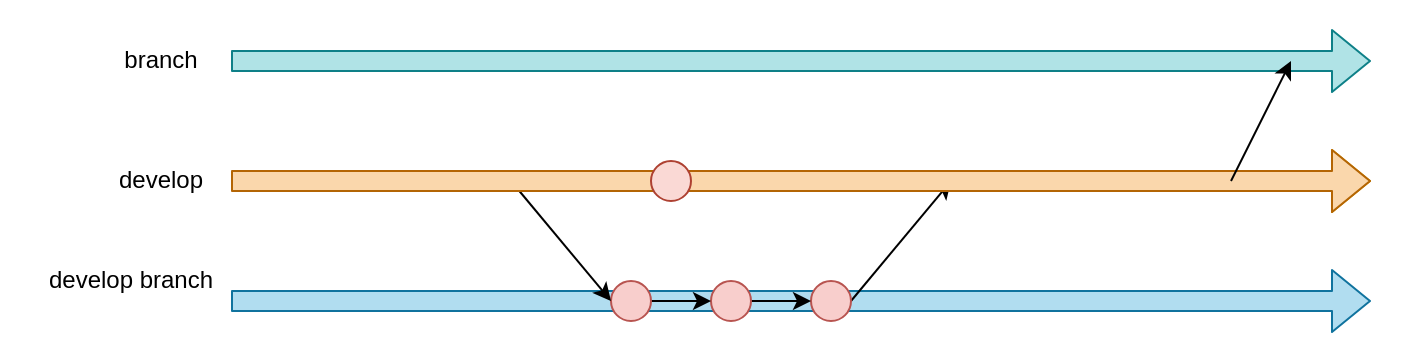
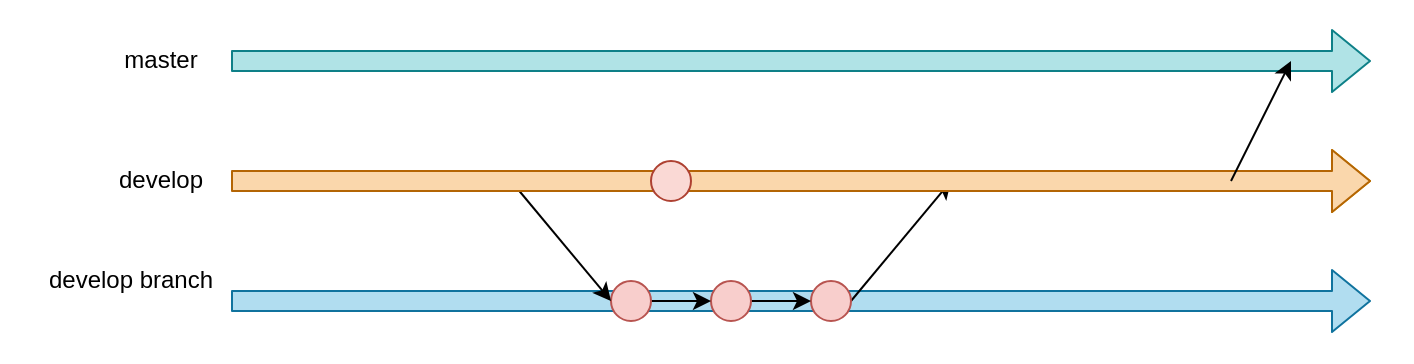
  <mxCell id="0" />
  <mxCell id="1" parent="0" />
  <mxCell id="2" value="" style="shape=flexArrow;endArrow=classic;html=1;fillColor=#b0e3e6;strokeColor=#0e8088;" edge="1" parent="1"><mxGeometry width="50" height="50" relative="1" as="geometry"><mxPoint x="115" y="30" as="sourcePoint" /><mxPoint x="685" y="30" as="targetPoint" /></mxGeometry></mxCell>
  <mxCell id="3" value="" style="shape=flexArrow;endArrow=classic;html=1;fillColor=#ffe6cc;strokeColor=#d79b00;" edge="1" parent="1" source="18"><mxGeometry width="50" height="50" relative="1" as="geometry"><mxPoint x="115" y="90" as="sourcePoint" /><mxPoint x="685" y="90" as="targetPoint" /></mxGeometry></mxCell>
  <mxCell id="4" value="develop" style="text;html=1;align=center;verticalAlign=middle;resizable=0;points=[];autosize=1;" vertex="1" parent="1"><mxGeometry x="50" y="80" width="60" height="20" as="geometry" /></mxCell>
- <mxCell id="5" value="branch" style="text;html=1;align=center;verticalAlign=middle;resizable=0;points=[];autosize=1;" vertex="1" parent="1"><mxGeometry x="55" y="20" width="50" height="20" as="geometry" /></mxCell>
+ <mxCell id="5" value="master" style="text;html=1;align=center;verticalAlign=middle;resizable=0;points=[];autosize=1;" vertex="1" parent="1"><mxGeometry x="55" y="20" width="50" height="20" as="geometry" /></mxCell>
  <mxCell id="6" value="develop branch" style="text;html=1;align=center;verticalAlign=middle;resizable=0;points=[];autosize=1;" vertex="1" parent="1"><mxGeometry x="20" y="130" width="90" height="20" as="geometry" /></mxCell>
  <mxCell id="7" style="edgeStyle=orthogonalEdgeStyle;rounded=0;orthogonalLoop=1;jettySize=auto;html=1;exitX=1;exitY=0.5;exitDx=0;exitDy=0;" edge="1" parent="1" source="15"><mxGeometry relative="1" as="geometry"><mxPoint x="355" y="150" as="targetPoint" /></mxGeometry></mxCell>
  <mxCell id="8" value="" style="edgeStyle=orthogonalEdgeStyle;rounded=0;orthogonalLoop=1;jettySize=auto;html=1;" edge="1" parent="1" source="11" target="15"><mxGeometry relative="1" as="geometry" /></mxCell>
  <mxCell id="9" value="" style="shape=flexArrow;endArrow=classic;html=1;fillColor=#b1ddf0;strokeColor=#10739e;" edge="1" parent="1"><mxGeometry width="50" height="50" relative="1" as="geometry"><mxPoint x="115" y="150" as="sourcePoint" /><mxPoint x="685" y="150" as="targetPoint" /></mxGeometry></mxCell>
  <mxCell id="10" style="rounded=0;orthogonalLoop=1;jettySize=auto;html=1;exitX=1;exitY=0.5;exitDx=0;exitDy=0;" edge="1" parent="1" source="11"><mxGeometry relative="1" as="geometry"><mxPoint x="475" y="90" as="targetPoint" /></mxGeometry></mxCell>
  <mxCell id="11" value="" style="ellipse;whiteSpace=wrap;html=1;aspect=fixed;fillColor=#f8cecc;strokeColor=#b85450;" vertex="1" parent="1"><mxGeometry x="405" y="140" width="20" height="20" as="geometry" /></mxCell>
  <mxCell id="12" style="edgeStyle=orthogonalEdgeStyle;rounded=0;orthogonalLoop=1;jettySize=auto;html=1;exitX=1;exitY=0.5;exitDx=0;exitDy=0;" edge="1" parent="1" source="13"><mxGeometry relative="1" as="geometry"><mxPoint x="405" y="150" as="targetPoint" /></mxGeometry></mxCell>
  <mxCell id="13" value="" style="ellipse;whiteSpace=wrap;html=1;aspect=fixed;fillColor=#f8cecc;strokeColor=#b85450;" vertex="1" parent="1"><mxGeometry x="355" y="140" width="20" height="20" as="geometry" /></mxCell>
  <mxCell id="14" style="edgeStyle=orthogonalEdgeStyle;rounded=0;orthogonalLoop=1;jettySize=auto;html=1;exitX=1;exitY=0.5;exitDx=0;exitDy=0;entryX=0;entryY=0.5;entryDx=0;entryDy=0;" edge="1" parent="1" source="15" target="13"><mxGeometry relative="1" as="geometry" /></mxCell>
  <mxCell id="15" value="" style="ellipse;whiteSpace=wrap;html=1;aspect=fixed;fillColor=#f8cecc;strokeColor=#b85450;" vertex="1" parent="1"><mxGeometry x="305" y="140" width="20" height="20" as="geometry" /></mxCell>
  <mxCell id="16" value="" style="endArrow=classic;html=1;" edge="1" parent="1"><mxGeometry width="50" height="50" relative="1" as="geometry"><mxPoint x="255" y="90" as="sourcePoint" /><mxPoint x="305" y="150" as="targetPoint" /></mxGeometry></mxCell>
  <mxCell id="17" value="" style="shape=flexArrow;endArrow=classic;html=1;fillColor=#fad7ac;strokeColor=#b46504;" edge="1" parent="1"><mxGeometry width="50" height="50" relative="1" as="geometry"><mxPoint x="115" y="90" as="sourcePoint" /><mxPoint x="685" y="90" as="targetPoint" /></mxGeometry></mxCell>
  <mxCell id="18" value="" style="ellipse;whiteSpace=wrap;html=1;aspect=fixed;fillColor=#fad9d5;strokeColor=#ae4132;" vertex="1" parent="1"><mxGeometry x="325" y="80" width="20" height="20" as="geometry" /></mxCell>
  <mxCell id="19" value="" style="endArrow=classic;startArrow=none;html=1;startFill=0;" edge="1" parent="1"><mxGeometry width="50" height="50" relative="1" as="geometry"><mxPoint x="615" y="90" as="sourcePoint" /><mxPoint x="645" y="30" as="targetPoint" /></mxGeometry></mxCell>
